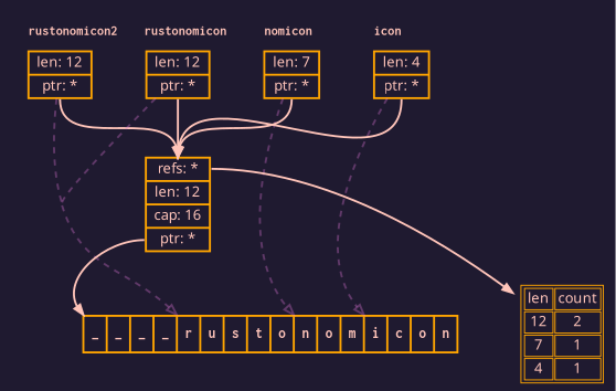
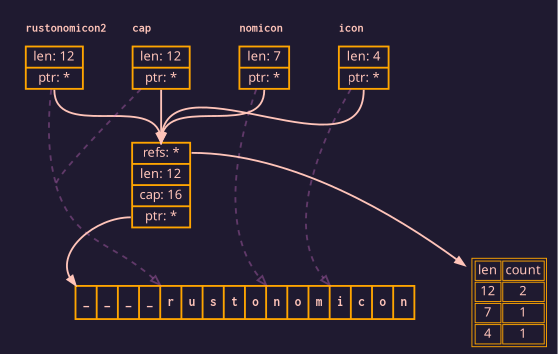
  digraph {
    bgcolor="#1f1a30"
    concentrate=true
    fontname="sans-serif"
    nodesep=0.75
    ranksep="0.4 equally"
    node [color=orange fontcolor="#ffc4b9" fontname="sans-serif" shape=record style=bold]
    edge [color="#ffc4b9" headport="priorities:n" style=bold]
    n1 [label="{{len: 12} | {<ptr> ptr: *}}"]
    n2 [label="{{len: 12} | {<ptr> ptr: *}}"]
    n3 [label="{{len: 7} | {<ptr> ptr: *}}"]
    n4 [label="{{len: 4} | {<ptr> ptr: *}}"]
    n5 [fontname="Courier-Bold" label="<start> _|_|_|_|<r> r|u|s|t|o|<n> n|o|m|<i> i|c|o|n"]
    n6 [label="{{<priorities> refs: *}|{len: 12}|{cap: 16}|{<ptr> ptr: *}}"]
    n7 [label=<             <table>                 <tr><td>len</td><td>count</td></tr>                 <tr><td>12</td><td>2</td></tr>                 <tr><td>7</td><td>1</td></tr>                 <tr><td>4</td><td>1</td></tr>             </table>         > shape=none]
    subgraph cluster_1 {
      color=none
      fontcolor="#ffc4b9"
      fontname="Courier-Bold"
      fontsize=13
      labeljust=l
      subgraph cluster_2 {
        color=none
        fontcolor="#ffc4b9"
        fontname="Courier-Bold"
        fontsize=13
        label=rustonomicon2
        labeljust=l
        n1
      }
      subgraph cluster_3 {
        color=none
        fontcolor="#ffc4b9"
        fontname="Courier-Bold"
        fontsize=13
-       label=rustonomicon
+       label=cap
        labeljust=l
        n2
      }
      subgraph cluster_4 {
        color=none
        fontcolor="#ffc4b9"
        fontname="Courier-Bold"
        fontsize=13
        label=nomicon
        labeljust=l
        n3
      }
      subgraph cluster_5 {
        color=none
        fontcolor="#ffc4b9"
        fontname="Courier-Bold"
        fontsize=13
        label=icon
        labeljust=l
        n4
      }
    }
    subgraph cluster_6 {
      color=none
      n5
    }
    n1 -> n5 [arrowhead=empty color="#ee7ce451" headport="r:nw" penwidth=2 style=dashed]
    n1 -> n6 [tailport="ptr:s"]
    n2 -> n5 [arrowhead=empty color="#ee7ce451" headport="r:nw" penwidth=2 style=dashed]
    n2 -> n6 [tailport="ptr:s"]
    n3 -> n5 [arrowhead=empty color="#ee7ce451" headport="n:nw" penwidth=2 style=dashed]
    n3 -> n6 [tailport="ptr:s"]
    n4 -> n5 [arrowhead=empty color="#ee7ce451" headport="i:nw" penwidth=2 style=dashed]
    n4 -> n6 [tailport="ptr:s"]
    n6 -> n5 [headport="start:nw" tailport="ptr:w"]
    n6 -> n7 [tailport=priorities headport=""]
  }
